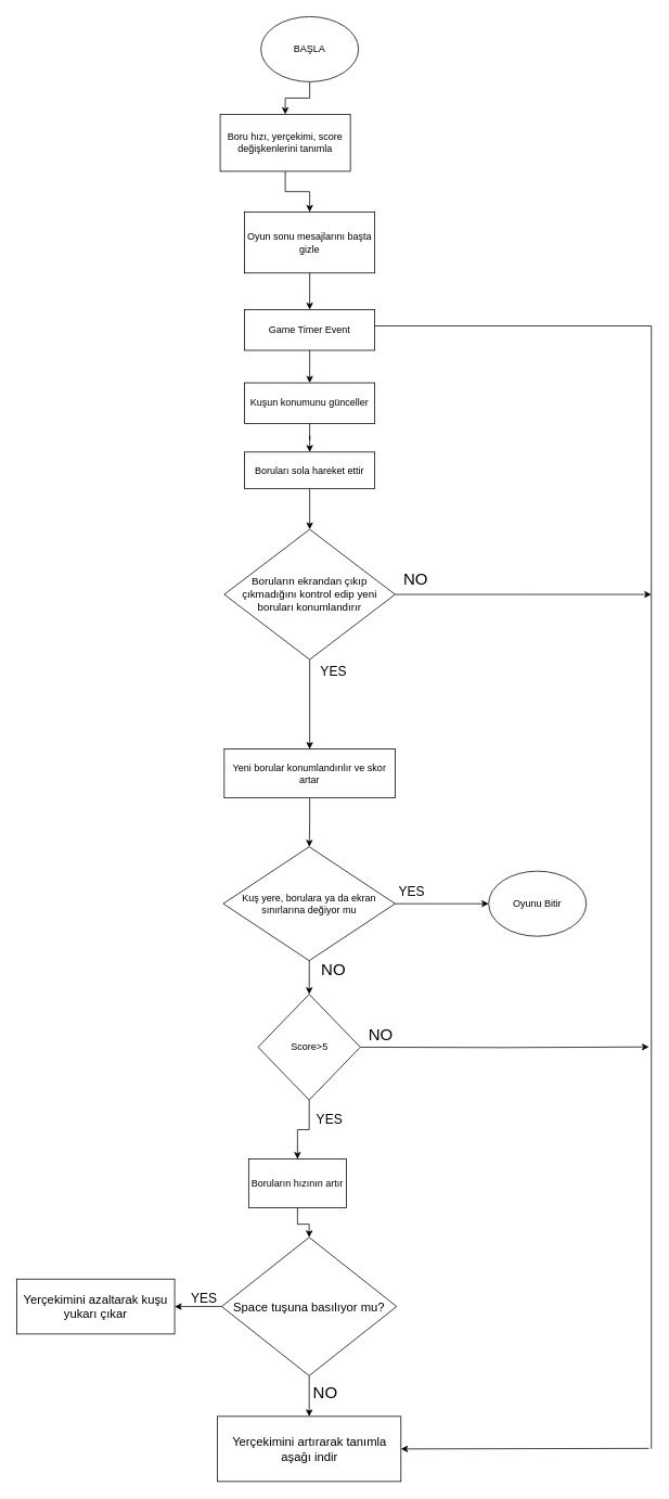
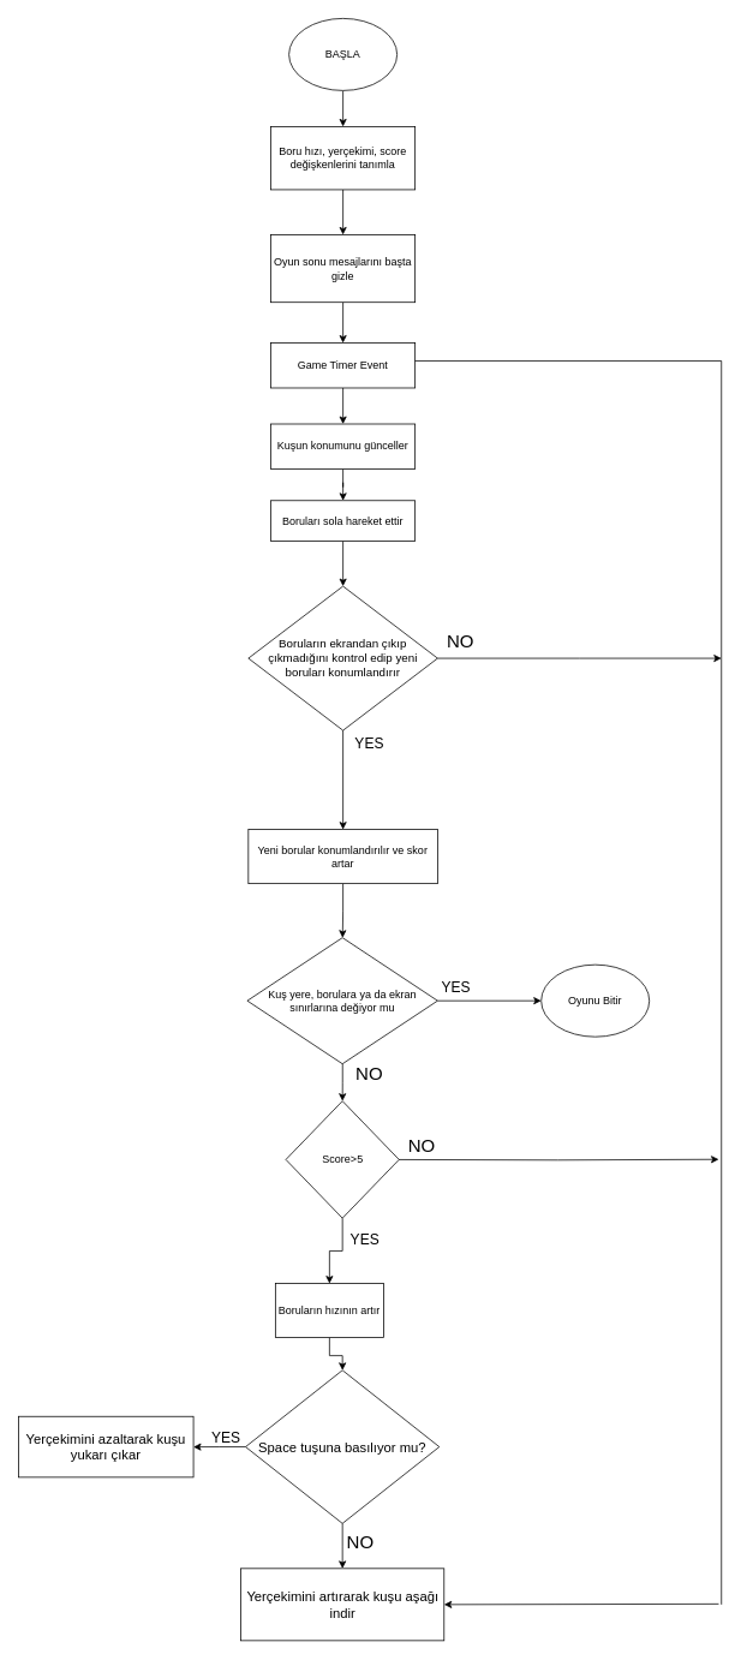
  <mxCell id="0" />
  <mxCell id="1" parent="0" />
  <mxCell id="2" value="" style="edgeStyle=orthogonalEdgeStyle;rounded=0;orthogonalLoop=1;jettySize=auto;html=1;" edge="1" parent="1" source="3" target="5"><mxGeometry relative="1" as="geometry" /></mxCell>
  <mxCell id="3" value="BAŞLA" style="ellipse;whiteSpace=wrap;html=1;" vertex="1" parent="1"><mxGeometry x="320" y="20" width="120" height="80" as="geometry" /></mxCell>
  <mxCell id="4" value="" style="edgeStyle=orthogonalEdgeStyle;rounded=0;orthogonalLoop=1;jettySize=auto;html=1;" edge="1" parent="1" source="5" target="7"><mxGeometry relative="1" as="geometry" /></mxCell>
- <mxCell id="5" value="&lt;div style=&quot;&quot;&gt;&lt;span style=&quot;background-color: initial;&quot;&gt;Boru hızı, yerçekimi, score değişkenlerini tanımla&lt;/span&gt;&lt;/div&gt;" style="whiteSpace=wrap;html=1;align=center;" vertex="1" parent="1"><mxGeometry x="270" y="140" width="160" height="70" as="geometry" /></mxCell>
+ <mxCell id="5" value="&lt;div style=&quot;&quot;&gt;&lt;span style=&quot;background-color: initial;&quot;&gt;Boru hızı, yerçekimi, score değişkenlerini tanımla&lt;/span&gt;&lt;/div&gt;" style="whiteSpace=wrap;html=1;align=center;" vertex="1" parent="1"><mxGeometry x="300" y="140" width="160" height="70" as="geometry" /></mxCell>
  <mxCell id="6" value="" style="edgeStyle=orthogonalEdgeStyle;rounded=0;orthogonalLoop=1;jettySize=auto;html=1;" edge="1" parent="1" source="7" target="9"><mxGeometry relative="1" as="geometry" /></mxCell>
  <mxCell id="7" value="Oyun sonu mesajlarını başta gizle" style="whiteSpace=wrap;html=1;" vertex="1" parent="1"><mxGeometry x="300" y="260" width="160" height="75" as="geometry" /></mxCell>
  <mxCell id="8" value="" style="edgeStyle=orthogonalEdgeStyle;rounded=0;orthogonalLoop=1;jettySize=auto;html=1;" edge="1" parent="1" source="9" target="11"><mxGeometry relative="1" as="geometry" /></mxCell>
  <mxCell id="9" value="Game Timer Event" style="whiteSpace=wrap;html=1;" vertex="1" parent="1"><mxGeometry x="300" y="380" width="160" height="50" as="geometry" /></mxCell>
  <mxCell id="10" value="" style="edgeStyle=orthogonalEdgeStyle;rounded=0;orthogonalLoop=1;jettySize=auto;html=1;" edge="1" parent="1" source="11" target="13"><mxGeometry relative="1" as="geometry" /></mxCell>
  <mxCell id="11" value="Kuşun konumunu günceller" style="whiteSpace=wrap;html=1;" vertex="1" parent="1"><mxGeometry x="300" y="470" width="160" height="50" as="geometry" /></mxCell>
  <mxCell id="12" value="" style="edgeStyle=orthogonalEdgeStyle;rounded=0;orthogonalLoop=1;jettySize=auto;html=1;" edge="1" parent="1" source="13" target="16"><mxGeometry relative="1" as="geometry" /></mxCell>
  <mxCell id="13" value="Boruları sola hareket ettir" style="whiteSpace=wrap;html=1;" vertex="1" parent="1"><mxGeometry x="300" y="555" width="160" height="45" as="geometry" /></mxCell>
  <mxCell id="14" value="" style="edgeStyle=orthogonalEdgeStyle;rounded=0;orthogonalLoop=1;jettySize=auto;html=1;" edge="1" parent="1" source="16" target="18"><mxGeometry relative="1" as="geometry" /></mxCell>
  <mxCell id="15" value="" style="edgeStyle=orthogonalEdgeStyle;rounded=0;orthogonalLoop=1;jettySize=auto;html=1;" edge="1" parent="1" source="16"><mxGeometry relative="1" as="geometry"><mxPoint x="800" y="730" as="targetPoint" /></mxGeometry></mxCell>
  <mxCell id="16" value="Boruların ekrandan çıkıp çıkmadığını kontrol edip yeni boruları konumlandırır" style="rhombus;whiteSpace=wrap;html=1;align=center;fontSize=13;" vertex="1" parent="1"><mxGeometry x="275" y="650" width="210" height="160" as="geometry" /></mxCell>
  <mxCell id="17" value="" style="edgeStyle=orthogonalEdgeStyle;rounded=0;orthogonalLoop=1;jettySize=auto;html=1;" edge="1" parent="1" source="18" target="21"><mxGeometry relative="1" as="geometry" /></mxCell>
  <mxCell id="18" value="Yeni borular konumlandırılır ve skor artar" style="whiteSpace=wrap;html=1;" vertex="1" parent="1"><mxGeometry x="275" y="920" width="210" height="60" as="geometry" /></mxCell>
  <mxCell id="19" value="" style="edgeStyle=orthogonalEdgeStyle;rounded=0;orthogonalLoop=1;jettySize=auto;html=1;" edge="1" parent="1" source="21" target="22"><mxGeometry relative="1" as="geometry" /></mxCell>
  <mxCell id="20" value="" style="edgeStyle=orthogonalEdgeStyle;rounded=0;orthogonalLoop=1;jettySize=auto;html=1;" edge="1" parent="1" source="21" target="25"><mxGeometry relative="1" as="geometry" /></mxCell>
  <mxCell id="21" value="Kuş yere, borulara ya da ekran sınırlarına değiyor mu" style="rhombus;whiteSpace=wrap;html=1;" vertex="1" parent="1"><mxGeometry x="273.75" y="1040" width="211.25" height="140" as="geometry" /></mxCell>
  <mxCell id="22" value="Oyunu Bitir" style="ellipse;whiteSpace=wrap;html=1;" vertex="1" parent="1"><mxGeometry x="600" y="1070" width="120" height="80" as="geometry" /></mxCell>
  <mxCell id="23" value="" style="edgeStyle=orthogonalEdgeStyle;rounded=0;orthogonalLoop=1;jettySize=auto;html=1;" edge="1" parent="1" source="25" target="27"><mxGeometry relative="1" as="geometry" /></mxCell>
  <mxCell id="24" value="" style="edgeStyle=orthogonalEdgeStyle;rounded=0;orthogonalLoop=1;jettySize=auto;html=1;" edge="1" parent="1"><mxGeometry relative="1" as="geometry"><mxPoint x="439.174" y="1286.267" as="sourcePoint" /><mxPoint x="797" y="1286" as="targetPoint" /></mxGeometry></mxCell>
  <mxCell id="25" value="Score&amp;gt;5" style="rhombus;whiteSpace=wrap;html=1;" vertex="1" parent="1"><mxGeometry x="316.56" y="1221.25" width="125.63" height="130" as="geometry" /></mxCell>
  <mxCell id="26" value="" style="edgeStyle=orthogonalEdgeStyle;rounded=0;orthogonalLoop=1;jettySize=auto;html=1;" edge="1" parent="1" source="27" target="31"><mxGeometry relative="1" as="geometry" /></mxCell>
  <mxCell id="27" value="Boruların hızının artır" style="whiteSpace=wrap;html=1;" vertex="1" parent="1"><mxGeometry x="305.005" y="1423.75" width="120" height="60" as="geometry" /></mxCell>
  <mxCell id="28" value="" style="endArrow=none;html=1;rounded=0;" edge="1" parent="1"><mxGeometry width="50" height="50" relative="1" as="geometry"><mxPoint x="460" y="400" as="sourcePoint" /><mxPoint x="800" y="400" as="targetPoint" /></mxGeometry></mxCell>
  <mxCell id="29" value="" style="edgeStyle=orthogonalEdgeStyle;rounded=0;orthogonalLoop=1;jettySize=auto;html=1;" edge="1" parent="1" source="31" target="32"><mxGeometry relative="1" as="geometry" /></mxCell>
  <mxCell id="30" value="" style="edgeStyle=orthogonalEdgeStyle;rounded=0;orthogonalLoop=1;jettySize=auto;html=1;" edge="1" parent="1" source="31" target="33"><mxGeometry relative="1" as="geometry" /></mxCell>
  <mxCell id="31" value="Space tuşuna basılıyor mu?" style="rhombus;whiteSpace=wrap;html=1;fontSize=15;" vertex="1" parent="1"><mxGeometry x="271.88" y="1520" width="215" height="170" as="geometry" /></mxCell>
  <mxCell id="32" value="Yerçekimini azaltarak kuşu yukarı çıkar" style="whiteSpace=wrap;html=1;fontSize=15;" vertex="1" parent="1"><mxGeometry x="20" y="1571.25" width="194" height="67.5" as="geometry" /></mxCell>
- <mxCell id="33" value="Yerçekimini artırarak tanımla aşağı indir" style="whiteSpace=wrap;html=1;fontSize=15;" vertex="1" parent="1"><mxGeometry x="266.57" y="1740" width="225.62" height="80" as="geometry" /></mxCell>
+ <mxCell id="33" value="Yerçekimini artırarak kuşu aşağı indir" style="whiteSpace=wrap;html=1;fontSize=15;" vertex="1" parent="1"><mxGeometry x="266.57" y="1740" width="225.62" height="80" as="geometry" /></mxCell>
  <mxCell id="34" value="" style="endArrow=none;html=1;rounded=0;" edge="1" parent="1"><mxGeometry width="50" height="50" relative="1" as="geometry"><mxPoint x="800" y="400" as="sourcePoint" /><mxPoint x="800" y="1780" as="targetPoint" /><Array as="points" /></mxGeometry></mxCell>
  <mxCell id="35" value="" style="endArrow=classic;html=1;rounded=0;entryX=1;entryY=0.5;entryDx=0;entryDy=0;" edge="1" parent="1" target="33"><mxGeometry width="50" height="50" relative="1" as="geometry"><mxPoint x="797" y="1779.33" as="sourcePoint" /><mxPoint x="637" y="1779.33" as="targetPoint" /></mxGeometry></mxCell>
  <mxCell id="36" value="&lt;font style=&quot;font-size: 20px;&quot;&gt;NO&lt;/font&gt;" style="text;html=1;align=center;verticalAlign=middle;resizable=0;points=[];autosize=1;strokeColor=none;fillColor=none;" vertex="1" parent="1"><mxGeometry x="485" y="690" width="50" height="40" as="geometry" /></mxCell>
  <mxCell id="37" value="&lt;font style=&quot;font-size: 16px;&quot;&gt;YES&lt;/font&gt;" style="text;html=1;align=center;verticalAlign=middle;resizable=0;points=[];autosize=1;strokeColor=none;fillColor=none;" vertex="1" parent="1"><mxGeometry x="379" y="810" width="60" height="30" as="geometry" /></mxCell>
  <mxCell id="38" value="&lt;font style=&quot;font-size: 20px;&quot;&gt;NO&lt;/font&gt;" style="text;html=1;align=center;verticalAlign=middle;resizable=0;points=[];autosize=1;strokeColor=none;fillColor=none;" vertex="1" parent="1"><mxGeometry x="384" y="1170" width="50" height="40" as="geometry" /></mxCell>
  <mxCell id="39" value="&lt;font style=&quot;font-size: 16px;&quot;&gt;YES&lt;/font&gt;" style="text;html=1;align=center;verticalAlign=middle;resizable=0;points=[];autosize=1;strokeColor=none;fillColor=none;" vertex="1" parent="1"><mxGeometry x="475" y="1080" width="60" height="30" as="geometry" /></mxCell>
  <mxCell id="40" value="&lt;font style=&quot;font-size: 16px;&quot;&gt;YES&lt;/font&gt;" style="text;html=1;align=center;verticalAlign=middle;resizable=0;points=[];autosize=1;strokeColor=none;fillColor=none;" vertex="1" parent="1"><mxGeometry x="374" y="1360" width="60" height="30" as="geometry" /></mxCell>
  <mxCell id="41" value="&lt;font style=&quot;font-size: 20px;&quot;&gt;NO&lt;/font&gt;" style="text;html=1;align=center;verticalAlign=middle;resizable=0;points=[];autosize=1;strokeColor=none;fillColor=none;" vertex="1" parent="1"><mxGeometry x="442.19" y="1250" width="50" height="40" as="geometry" /></mxCell>
  <mxCell id="42" value="&lt;font style=&quot;font-size: 20px;&quot;&gt;NO&lt;/font&gt;" style="text;html=1;align=center;verticalAlign=middle;resizable=0;points=[];autosize=1;strokeColor=none;fillColor=none;" vertex="1" parent="1"><mxGeometry x="374" y="1690" width="50" height="40" as="geometry" /></mxCell>
  <mxCell id="43" value="&lt;font style=&quot;font-size: 16px;&quot;&gt;YES&lt;/font&gt;" style="text;html=1;align=center;verticalAlign=middle;resizable=0;points=[];autosize=1;strokeColor=none;fillColor=none;" vertex="1" parent="1"><mxGeometry x="220" y="1580" width="60" height="30" as="geometry" /></mxCell>
